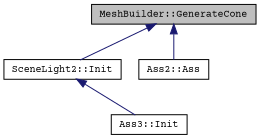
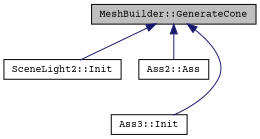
  digraph {
    fontname="Courier Prime"
    rankdir=TB
    node [color=black fontname="Courier Prime" fontsize=10 shape=record]
    edge [color=midnightblue dir=back fontname="Courier Prime" fontsize=10 labelfontname=Helvetica labelfontsize=10 style=solid]
    n1 [fillcolor=grey75 fontcolor=black height=0.2 label="MeshBuilder::GenerateCone" style=filled width=0.4]
    n2 [height=0.2 label="SceneLight2::Init" width=0.4]
    n3 [height=0.2 label="Ass2::Ass" width=0.4]
    n4 [height=0.2 label="Ass3::Init" width=0.4]
    n1 -> n2
    n1 -> n3
-   n2 -> n4
+   n1 -> n4
  }
